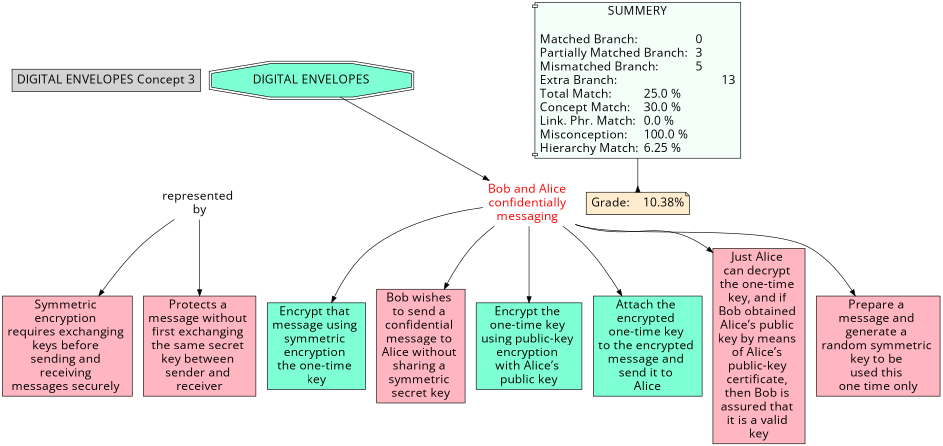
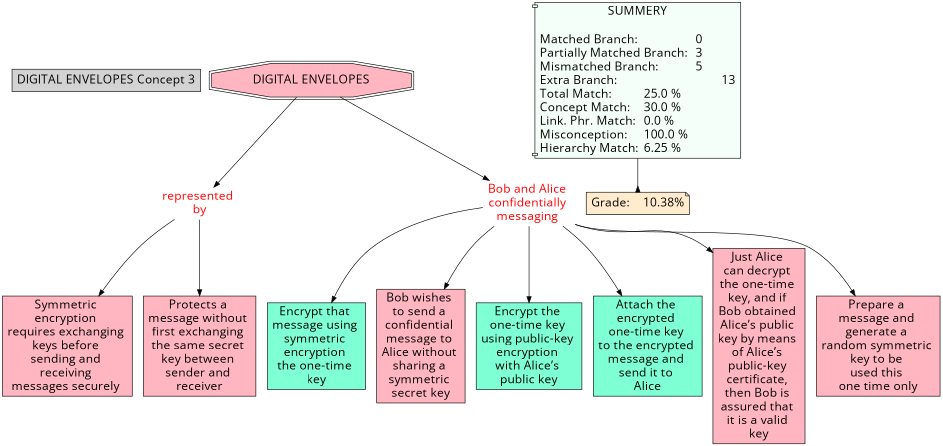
  digraph {
    fontname="Open Sans"
    node [Gsplines=true fontname="Open Sans" fontsize=20 shape=rect style=filled fillcolor="#FFB6C1"]
    edge [constraint=true fontname="Open Sans"]
    n1 [label="DIGITAL ENVELOPES Concept 3" fillcolor=""]
-   n2 [fontcolor=black label="represented \nby" shape=none style="" fillcolor=""]
+   n2 [fontcolor=red label="represented \nby" shape=none style="" fillcolor=""]
    n3 [label="Symmetric \nencryption \nrequires exchanging \nkeys before \nsending and \nreceiving \nmessages securely \n"]
    n4 [label="Protects a \nmessage without \nfirst exchanging \nthe same secret \nkey between \nsender and \nreceiver"]
    n5 [fontcolor=red label="Bob and Alice \nconfidentially \nmessaging \n" shape=none style="" fillcolor=""]
    n6 [fillcolor=aquamarine label="Encrypt that \nmessage using \nsymmetric \nencryption \nthe one-time \nkey"]
    n7 [label="Bob wishes \nto send a \nconfidential \nmessage to \nAlice without \nsharing a \nsymmetric \nsecret key\n"]
    n8 [fillcolor=aquamarine label="Encrypt the \none-time key \nusing public-key \nencryption \nwith Alice’s \npublic key\n"]
    n9 [fillcolor=aquamarine label="Attach the \nencrypted \none-time key \nto the encrypted \nmessage and \nsend it to \nAlice"]
    n10 [label="Just Alice \ncan decrypt \nthe one-time \nkey, and if \nBob obtained \nAlice’s public \nkey by means \nof Alice’s \npublic-key \ncertificate, \nthen Bob is \nassured that \nit is a valid \nkey"]
    n11 [label="Prepare a \nmessage and \ngenerate a \nrandom symmetric \nkey to be \nused this \none time only\n"]
-   n12 [fillcolor=aquamarine label="DIGITAL ENVELOPES\n" shape=doubleoctagon]
+   n12 [label="DIGITAL ENVELOPES\n" shape=doubleoctagon]
    n13 [fillcolor="#F5FFFA" label="SUMMERY\n\nMatched Branch:			0\lPartially Matched Branch:	3\lMismatched Branch:		5\lExtra Branch:				13\lTotal Match:		25.0 %\lConcept Match:	30.0 %\lLink. Phr. Match:	0.0 %\lMisconception:	100.0 %\lHierarchy Match:	6.25 %\l" shape=component]
    n14 [fillcolor="#FFEBCD" label="Grade:	10.38%" shape=note]
    n2 -> n3
    n2 -> n4
    n5 -> n6
    n5 -> n7
    n5 -> n8
    n5 -> n9
    n5 -> n10
    n5 -> n11
+   n12 -> n2
    n12 -> n5
    n13 -> n14 [arrowhead=inv color=black]
  }
